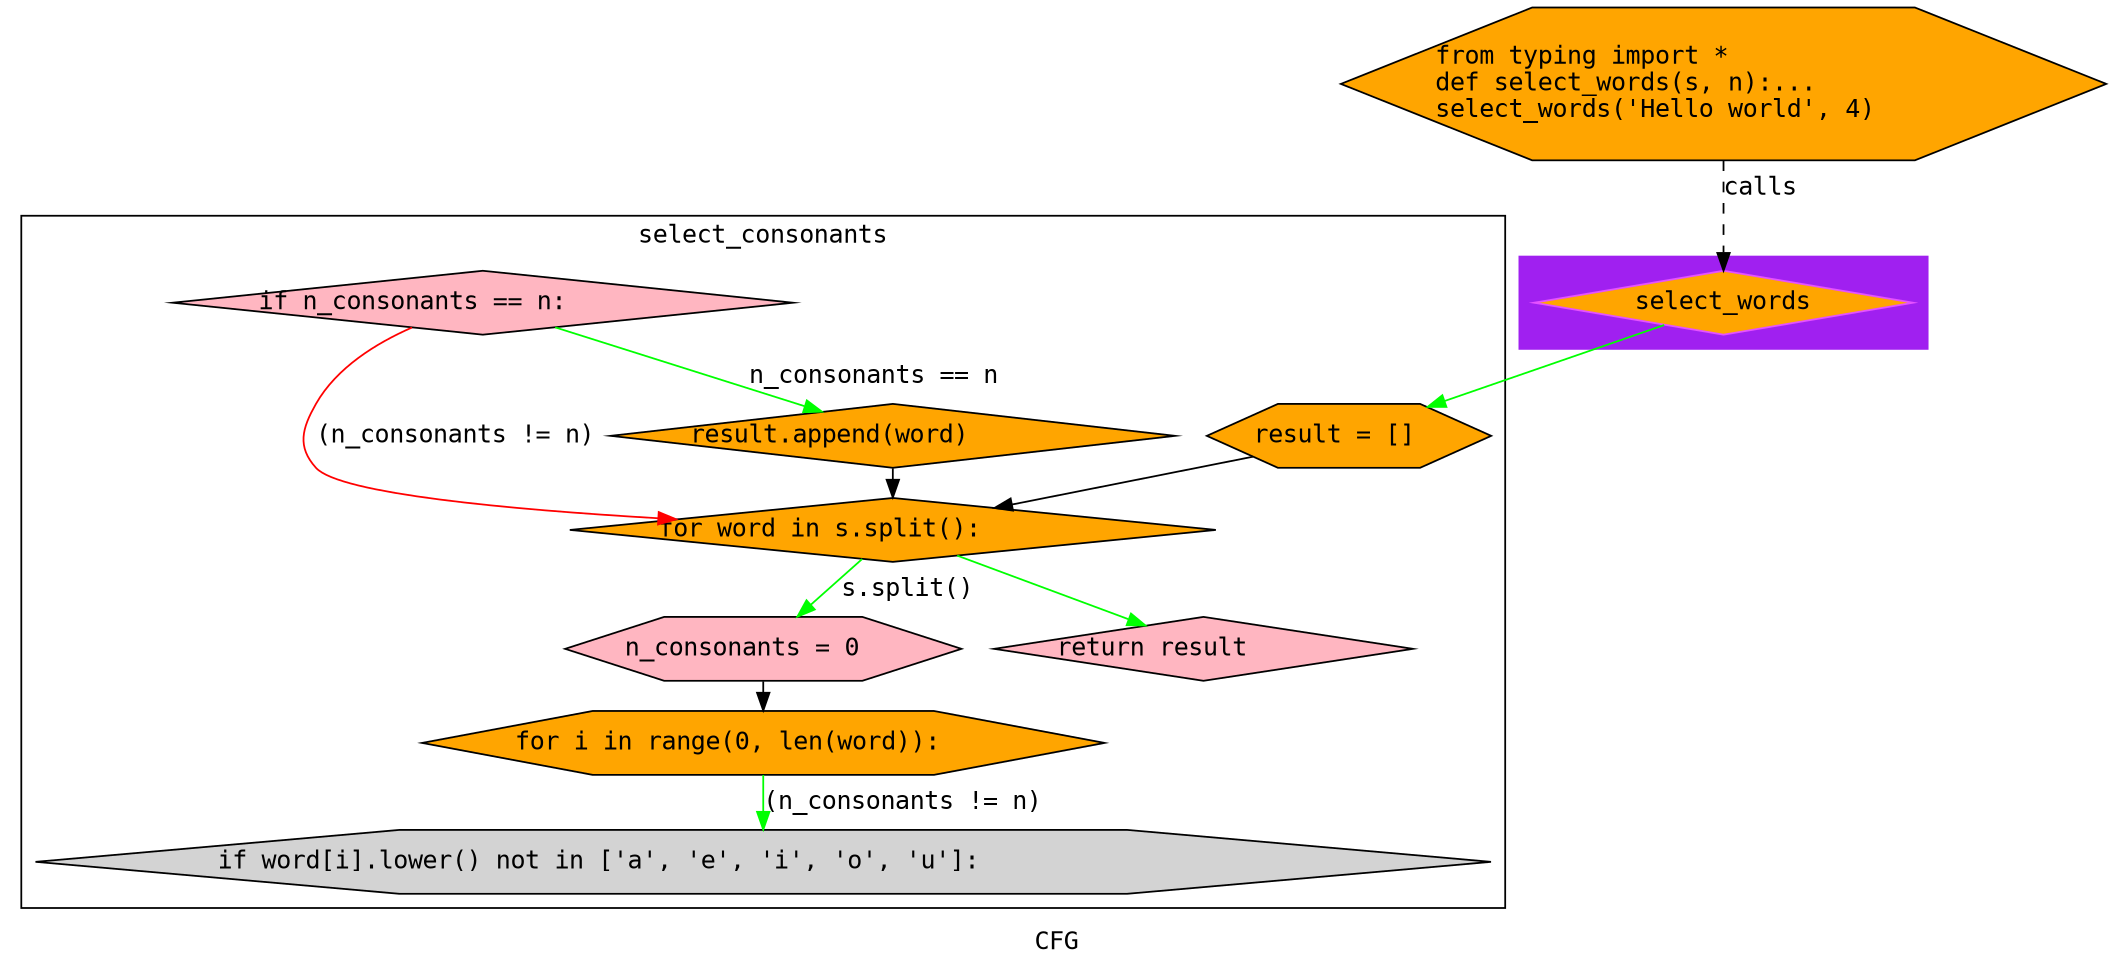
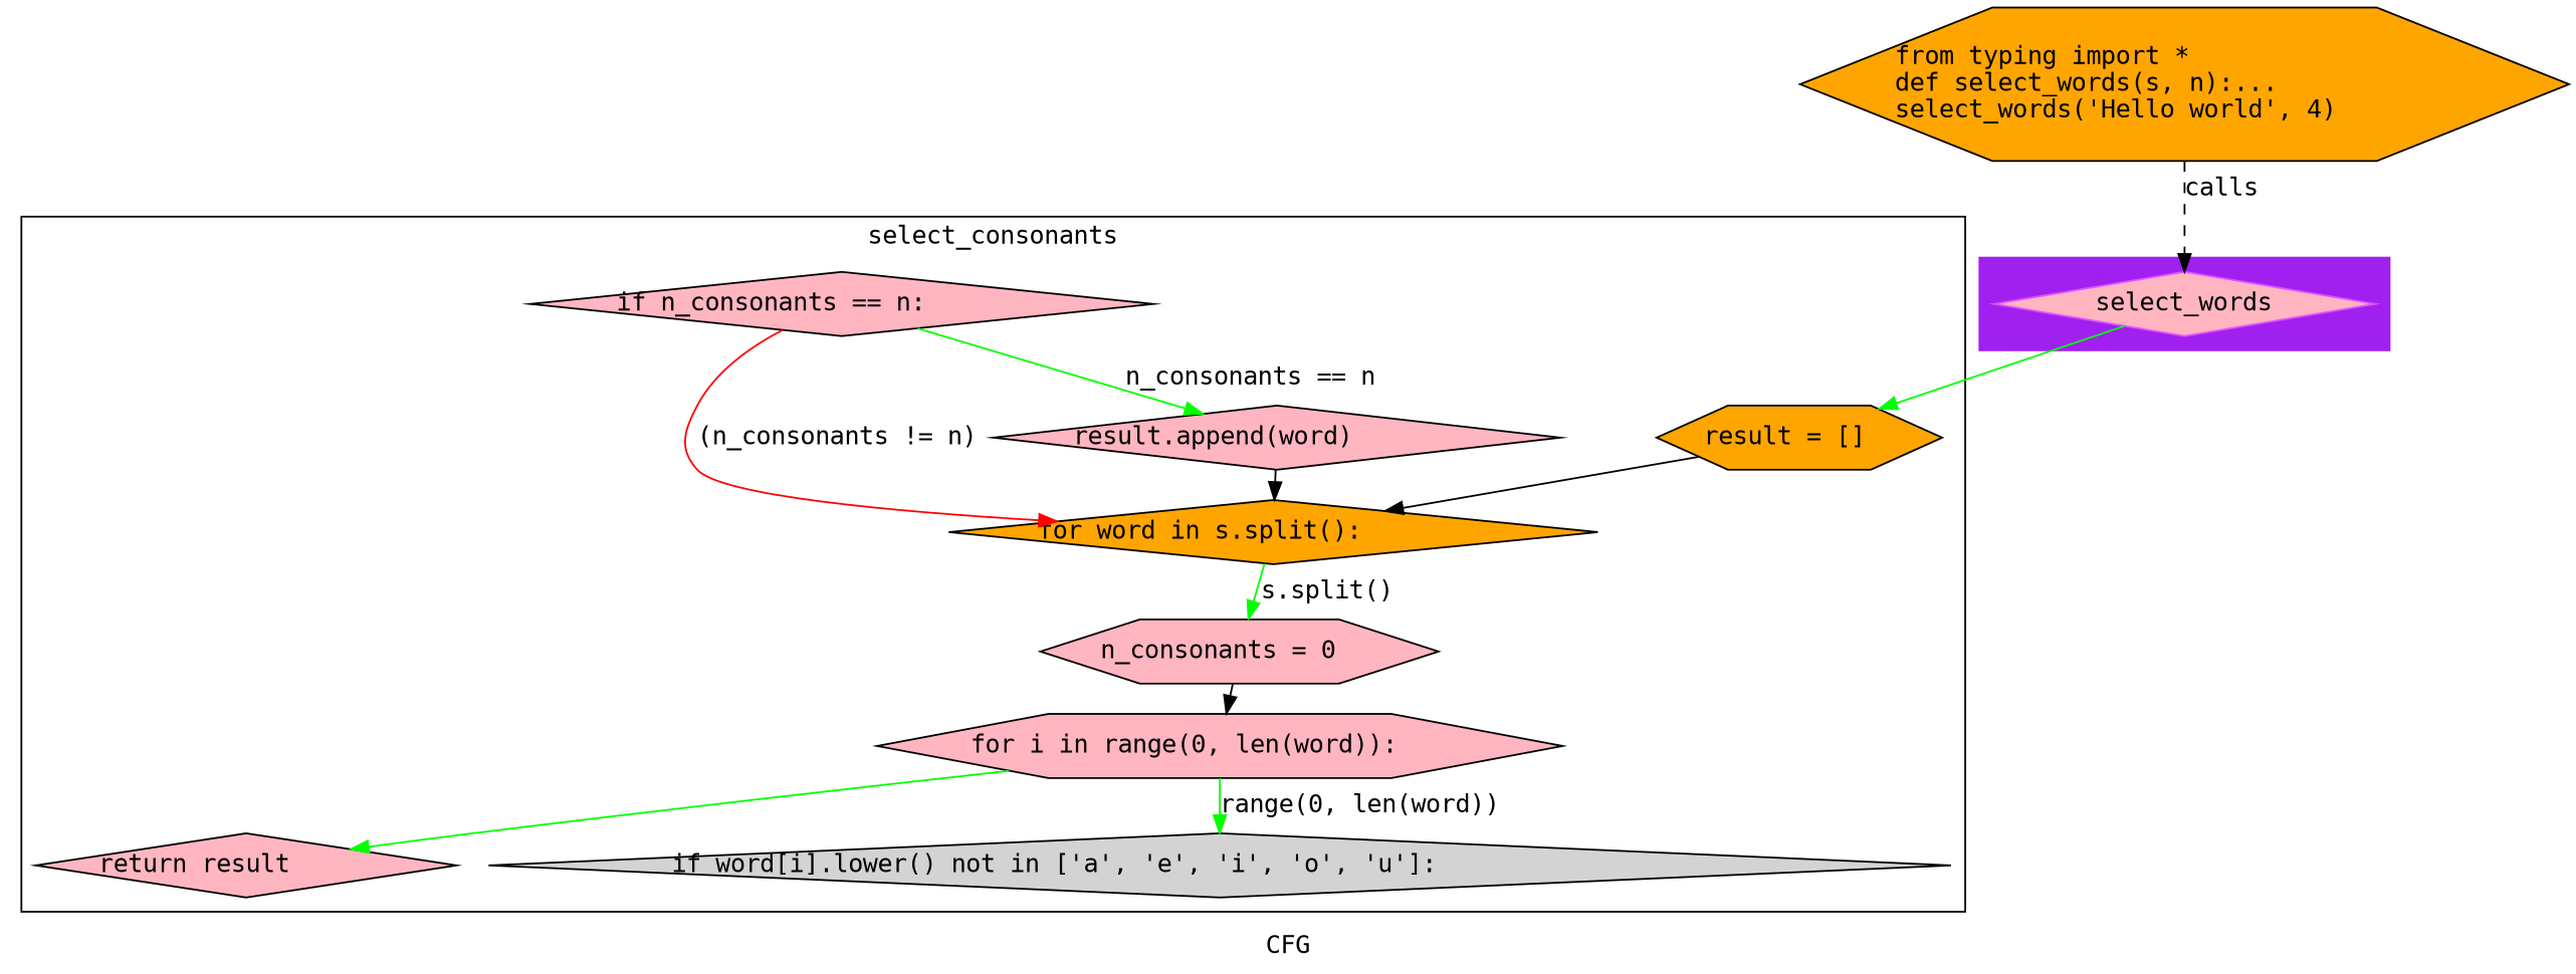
  digraph {
    compound=True
    fontname="DejaVu Sans Mono"
    label=CFG
    pack=False
    rankdir=TB
    ranksep=0.02
    node [fillcolor=lightpink fontname="DejaVu Sans Mono" shape=diamond style="filled,solid"]
    edge [color=green fontname="DejaVu Sans Mono"]
-   n1 [color="#E552FF" fillcolor=orange height=0.5 label=select_words linenum="[15]" style=filled width=1.6111]
+   n1 [color="#E552FF" height=0.5 label=select_words linenum="[15]" style=filled width=1.6111]
    n2 [fillcolor=orange height=0.5 label="result = []\l" linenum="[5]" shape=hexagon width=1.4861]
    n3 [fillcolor=orange height=0.5 label="for word in s.split():\l" linenum="[6]" width=4.1277]
    n4 [height=0.5 label="n_consonants = 0\l" linenum="[7]" shape=hexagon width=2.0694]
    n5 [height=0.5 label="return result\l" linenum="[13]" width=3.2823]
-   n6 [fillcolor=orange height=0.5 label="for i in range(0, len(word)):\l" linenum="[8]" shape=hexagon width=5.3368]
-   n7 [fillcolor=lightgrey height=0.5 label="if word[i].lower() not in ['a', 'e', 'i', 'o', 'u']:\l" linenum="[9]" shape=hexagon width=11.387]
+   n6 [height=0.5 label="for i in range(0, len(word)):\l" linenum="[8]" shape=hexagon width=5.3368]
+   n7 [fillcolor=lightgrey height=0.5 label="if word[i].lower() not in ['a', 'e', 'i', 'o', 'u']:\l" linenum="[9]" width=11.387]
    n8 [height=0.5 label="if n_consonants == n:\l" linenum="[11]" width=4.8511]
-   n9 [fillcolor=orange height=0.5 label="result.append(word)\l" linenum="[12]" width=2.4028]
+   n9 [height=0.5 label="result.append(word)\l" linenum="[12]" width=2.4028]
    n10 [fillcolor=orange height=0.73611 label="from typing import *\ldef select_words(s, n):...\lselect_words('Hello world', 4)\l" linenum="[1]" shape=hexagon width=3.6667]
    subgraph cluster_1 {
      color=purple
      compound=true
      label=""
      shape=tab
      style=filled
      n1
    }
    subgraph cluster_2 {
      label=select_consonants
      n2
      n3
      n4
      n5
      n6
      n7
      n8
      n9
      subgraph cluster_3 {
        color=purple
        compound=true
        label=""
        shape=tab
        style=filled
      }
      subgraph cluster_4 {
        color=purple
        compound=true
        label=""
        shape=tab
        style=filled
      }
      subgraph cluster_5 {
        color=purple
        compound=true
        label=""
        shape=tab
        style=filled
      }
      subgraph cluster_6 {
        color=purple
        compound=true
        label=""
        shape=tab
        style=filled
      }
    }
    n1 -> n2
    n2 -> n3 [color=black]
    n3 -> n4 [label="s.split()"]
-   n3 -> n5
+   n6 -> n5
    n4 -> n6 [color=black]
-   n6 -> n7 [label="(n_consonants != n)"]
+   n6 -> n7 [label="range(0, len(word))"]
    n8 -> n3 [color=red label="(n_consonants != n)"]
    n8 -> n9 [label="n_consonants == n"]
    n9 -> n3 [color=black]
    n10 -> n1 [label=calls style=dashed color=""]
  }
